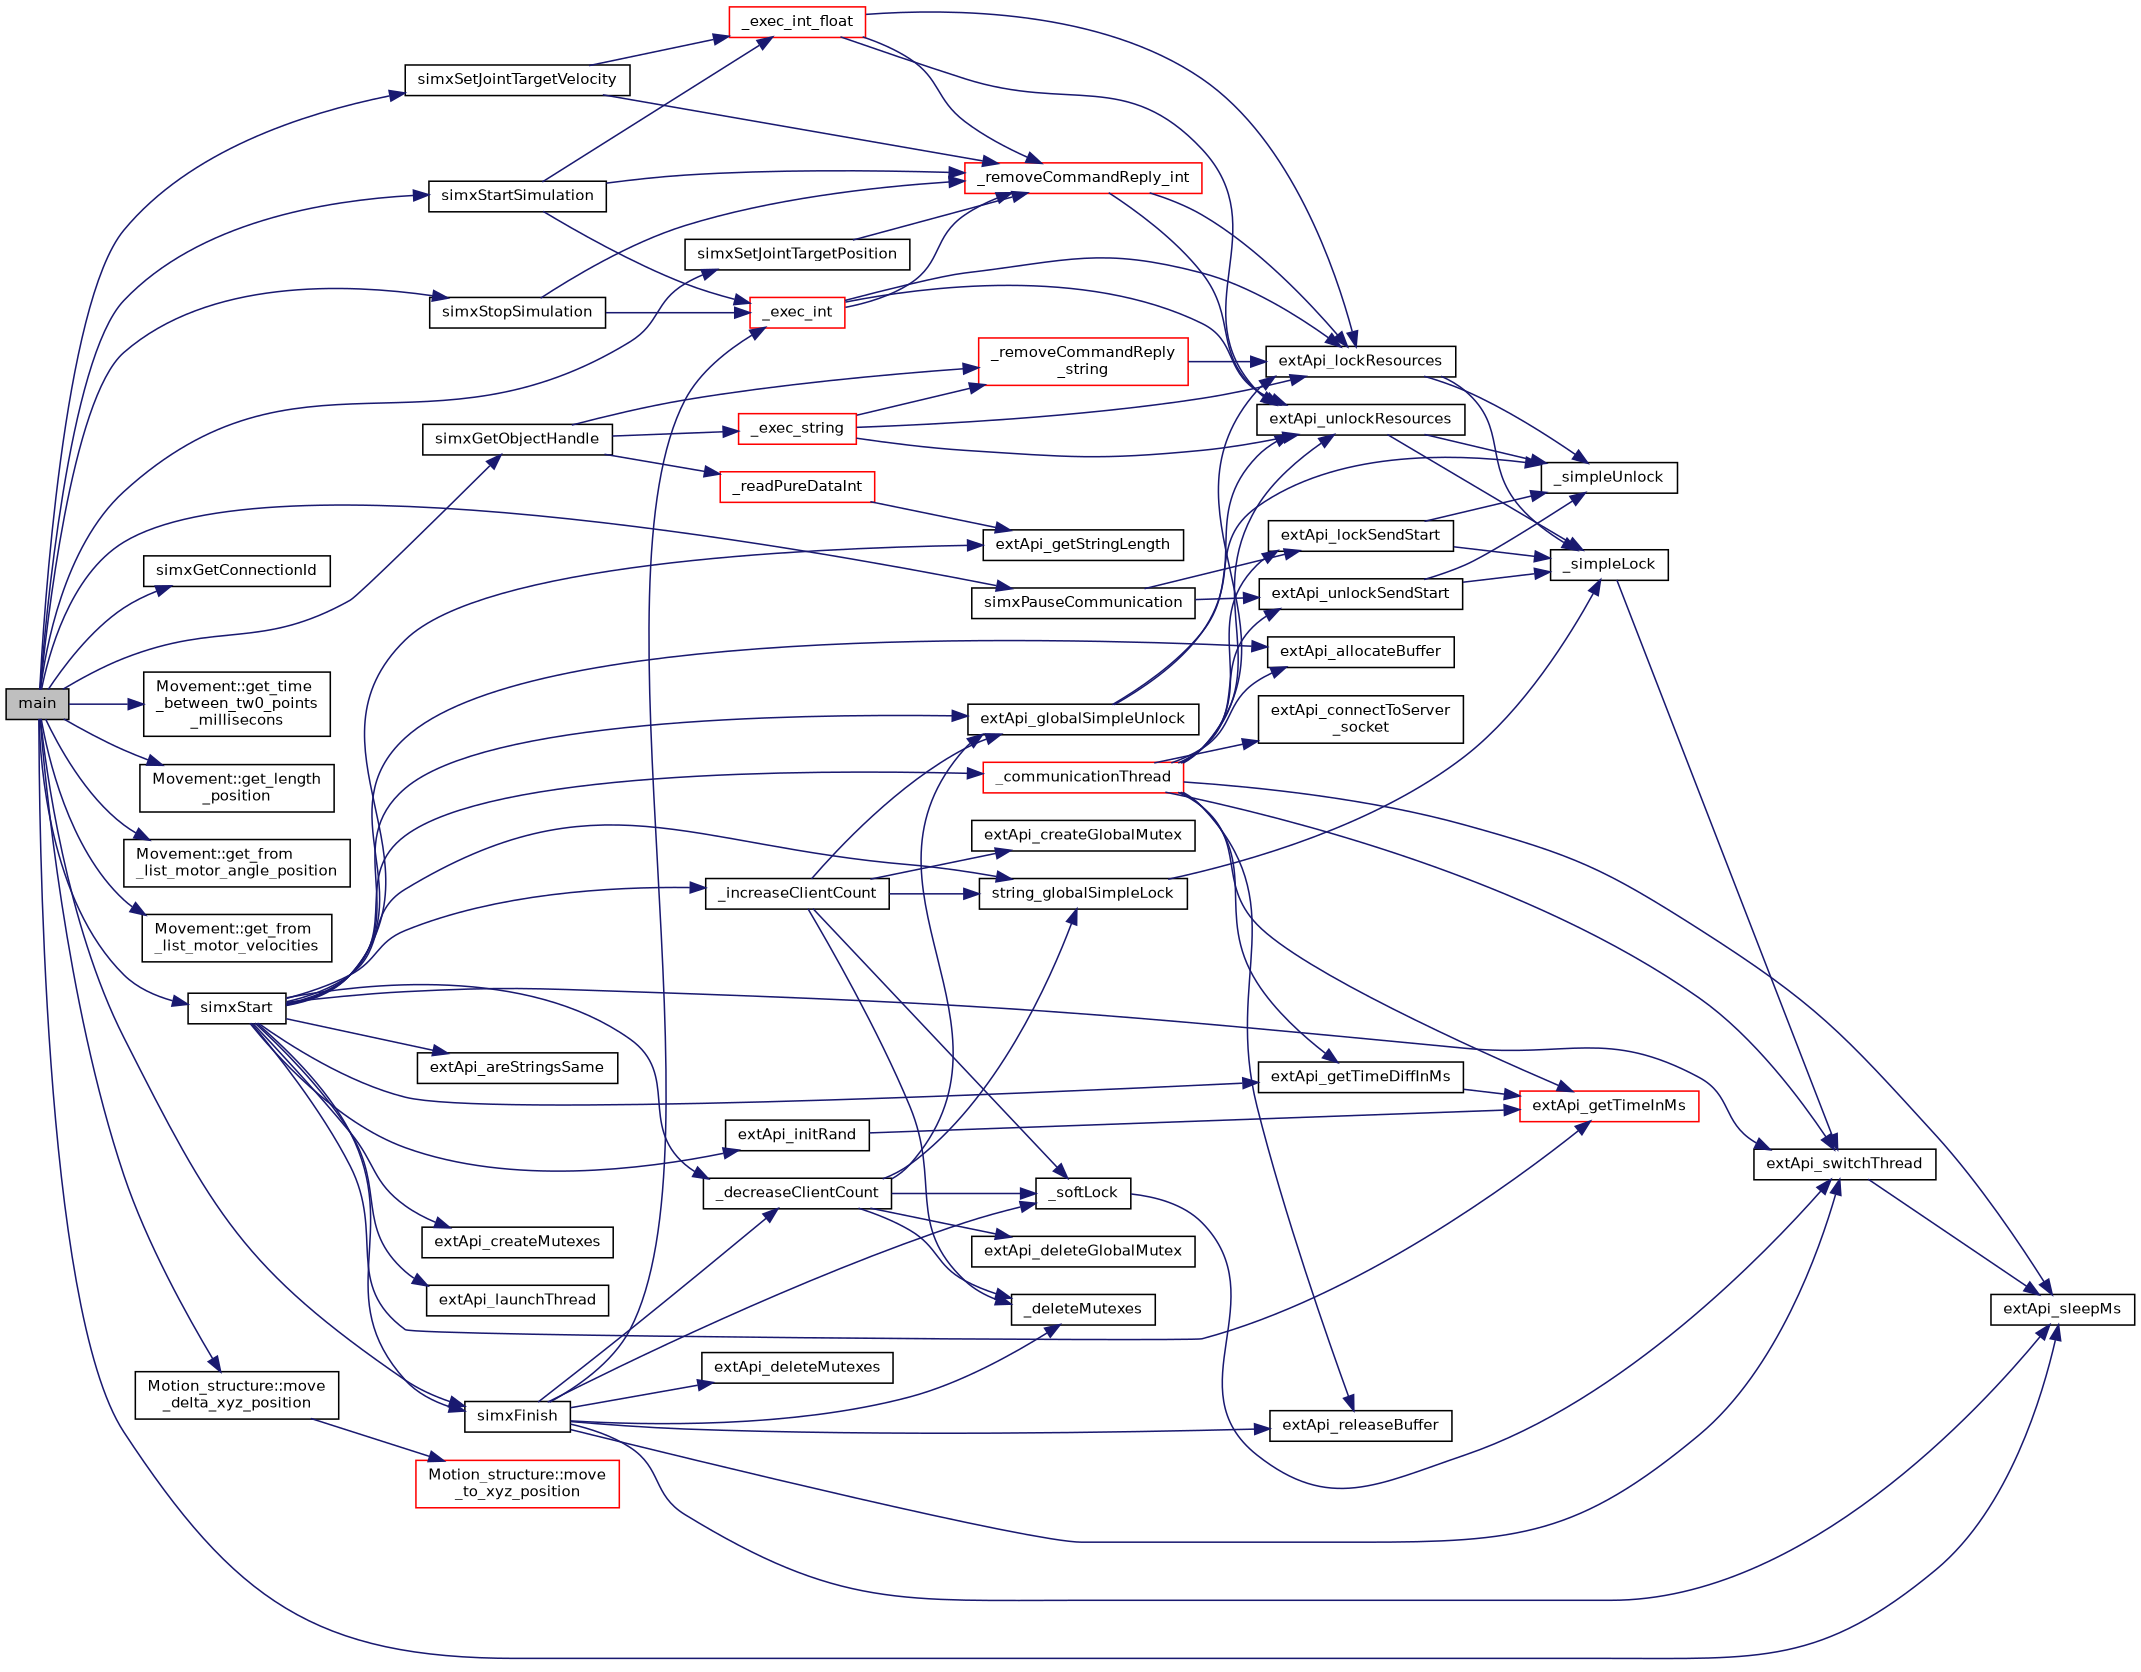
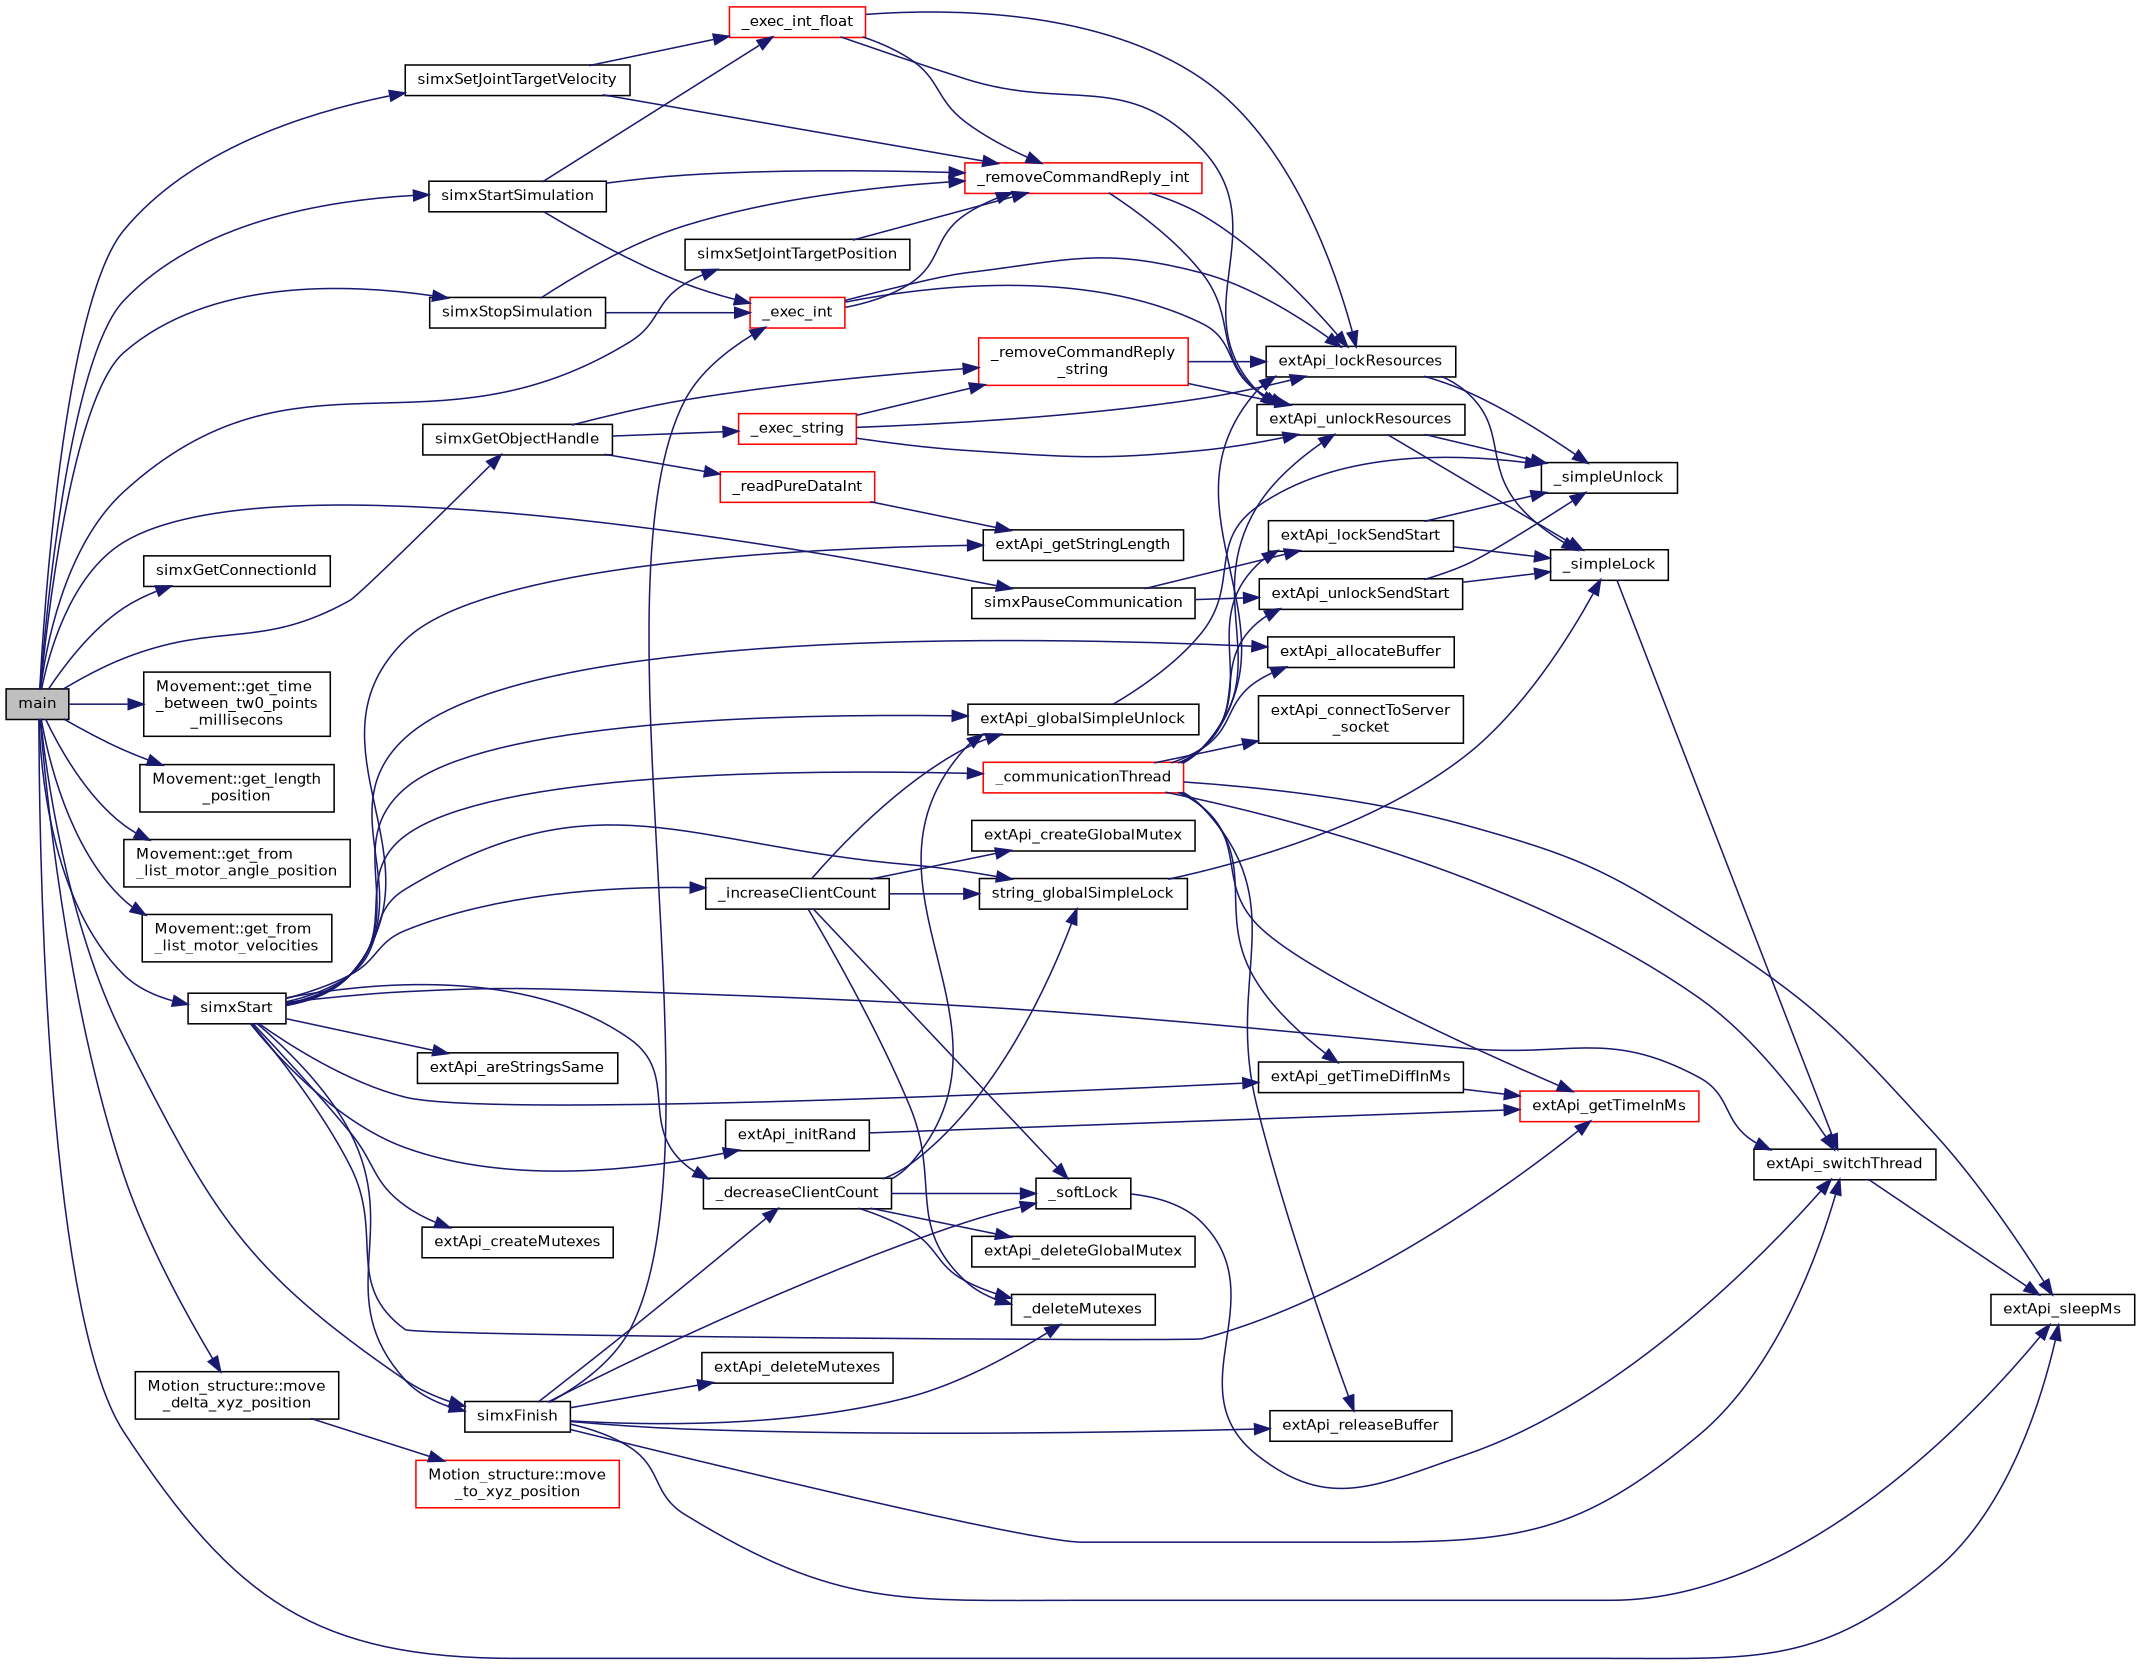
  digraph {
    rankdir=LR
    node [color=black fillcolor=white fontname=Helvetica fontsize=10 shape=record style=filled]
    edge [color=midnightblue fontname=Helvetica fontsize=10 labelfontname=Helvetica labelfontsize=10 style=solid]
    n1 [fillcolor=grey75 fontcolor=black height=0.2 label=main width=0.4]
    n2 [height=0.2 label=simxStart width=0.4]
    n3 [height=0.2 label=extApi_sleepMs width=0.4]
    n4 [height=0.2 label=simxFinish width=0.4]
    n5 [height=0.2 label=simxStartSimulation width=0.4]
    n6 [height=0.2 label=simxGetObjectHandle width=0.4]
    n7 [height=0.2 label=simxGetConnectionId width=0.4]
    n8 [height=0.2 label="Motion_structure::move\l_delta_xyz_position" width=0.4]
    n9 [height=0.2 label="Movement::get_time\l_between_tw0_points\l_millisecons" width=0.4]
    n10 [height=0.2 label="Movement::get_length\l_position" width=0.4]
    n11 [height=0.2 label="Movement::get_from\l_list_motor_angle_position" width=0.4]
    n12 [height=0.2 label="Movement::get_from\l_list_motor_velocities" width=0.4]
    n13 [height=0.2 label=simxPauseCommunication width=0.4]
    n14 [height=0.2 label=simxSetJointTargetPosition width=0.4]
    n15 [height=0.2 label=simxSetJointTargetVelocity width=0.4]
    n16 [height=0.2 label=simxStopSimulation width=0.4]
    n17 [height=0.2 label=_increaseClientCount width=0.4]
    n18 [height=0.2 label=extApi_switchThread width=0.4]
    n19 [height=0.2 label=string_globalSimpleLock width=0.4]
    n20 [height=0.2 label=extApi_globalSimpleUnlock width=0.4]
    n21 [height=0.2 label=extApi_initRand width=0.4]
    n22 [color=red height=0.2 label=extApi_getTimeInMs width=0.4]
    n23 [height=0.2 label=extApi_areStringsSame width=0.4]
    n24 [height=0.2 label=_decreaseClientCount width=0.4]
    n25 [height=0.2 label=extApi_allocateBuffer width=0.4]
    n26 [height=0.2 label=extApi_getStringLength width=0.4]
    n27 [height=0.2 label=extApi_createMutexes width=0.4]
-   n28 [height=0.2 label=extApi_launchThread width=0.4]
    n29 [color=red height=0.2 label=_communicationThread width=0.4]
    n30 [height=0.2 label=extApi_getTimeDiffInMs width=0.4]
    n31 [height=0.2 label=_softLock width=0.4]
    n32 [height=0.2 label=_deleteMutexes width=0.4]
    n33 [height=0.2 label=extApi_releaseBuffer width=0.4]
    n34 [color=red height=0.2 label=_exec_int width=0.4]
    n35 [height=0.2 label=extApi_deleteMutexes width=0.4]
    n36 [color=red height=0.2 label=_removeCommandReply_int width=0.4]
    n37 [color=red height=0.2 label=_exec_int_float width=0.4]
    n38 [color=red height=0.2 label="_removeCommandReply\l_string" width=0.4]
    n39 [color=red height=0.2 label=_exec_string width=0.4]
    n40 [color=red height=0.2 label=_readPureDataInt width=0.4]
    n41 [color=red height=0.2 label="Motion_structure::move\l_to_xyz_position" width=0.4]
    n42 [height=0.2 label=extApi_lockSendStart width=0.4]
    n43 [height=0.2 label=extApi_unlockSendStart width=0.4]
    n44 [height=0.2 label=extApi_createGlobalMutex width=0.4]
    n45 [height=0.2 label=_simpleLock width=0.4]
    n46 [height=0.2 label=_simpleUnlock width=0.4]
    n47 [height=0.2 label=extApi_deleteGlobalMutex width=0.4]
    n48 [height=0.2 label="extApi_connectToServer\l_socket" width=0.4]
    n49 [height=0.2 label=extApi_lockResources width=0.4]
    n50 [height=0.2 label=extApi_unlockResources width=0.4]
    n1 -> n2
    n1 -> n3
    n1 -> n4
    n1 -> n5
    n1 -> n6
    n1 -> n7
    n1 -> n8
    n1 -> n9
    n1 -> n10
    n1 -> n11
    n1 -> n12
    n1 -> n13
    n1 -> n14
    n1 -> n15
    n1 -> n16
    n2 -> n4
    n2 -> n17
    n2 -> n18
    n2 -> n19
    n2 -> n20
    n2 -> n21
    n2 -> n22
    n2 -> n23
    n2 -> n24
    n2 -> n25
    n2 -> n26
    n2 -> n27
-   n2 -> n28
    n2 -> n29
    n2 -> n30
    n4 -> n3
    n4 -> n18
    n4 -> n24
    n4 -> n31
    n4 -> n32
    n4 -> n33
    n4 -> n34
    n4 -> n35
    n5 -> n34
    n5 -> n36
    n5 -> n37
    n6 -> n38
    n6 -> n39
    n6 -> n40
    n8 -> n41
    n13 -> n42
    n13 -> n43
    n14 -> n36
    n15 -> n36
    n15 -> n37
    n16 -> n34
    n16 -> n36
    n17 -> n19
    n17 -> n20
    n17 -> n31
    n17 -> n32
    n17 -> n44
    n18 -> n3
    n19 -> n45
    n20 -> n46
    n21 -> n22
    n24 -> n19
    n24 -> n20
    n24 -> n31
    n24 -> n32
    n24 -> n47
    n29 -> n3
    n29 -> n18
    n29 -> n22
    n29 -> n25
    n29 -> n30
    n29 -> n33
    n29 -> n42
    n29 -> n43
    n29 -> n48
    n29 -> n49
    n29 -> n50
    n30 -> n22
    n31 -> n18
    n34 -> n36
    n34 -> n49
    n34 -> n50
    n36 -> n49
    n36 -> n50
    n37 -> n36
    n37 -> n49
    n37 -> n50
    n38 -> n49
-   n20 -> n50
+   n38 -> n50
    n39 -> n38
    n39 -> n49
    n39 -> n50
    n40 -> n26
    n42 -> n45
    n42 -> n46
    n43 -> n45
    n43 -> n46
    n45 -> n18
    n49 -> n45
    n49 -> n46
    n50 -> n45
    n50 -> n46
  }
